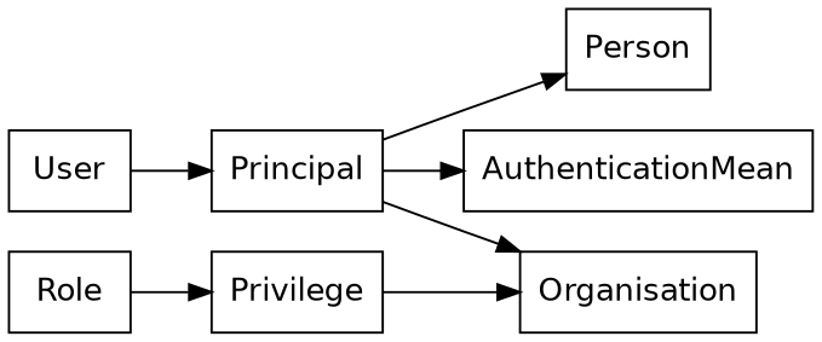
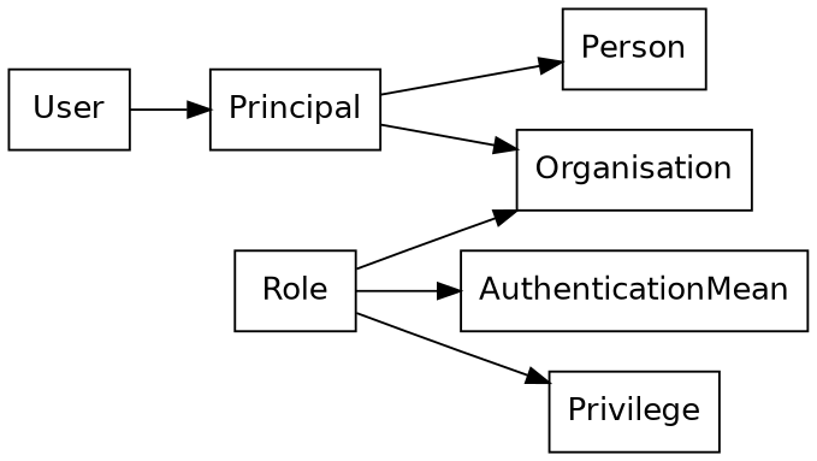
  digraph {
    rankdir=LR
    node [fontname=helvetica shape=box]
    User
    Principal
    Person
    AuthenticationMean
    Organisation
    Role
    Privilege
    User -> Principal
    Principal -> Person
-   Principal -> AuthenticationMean
+   Role -> AuthenticationMean
    Principal -> Organisation
-   Privilege -> Organisation
+   Role -> Organisation
    Role -> Privilege
  }
